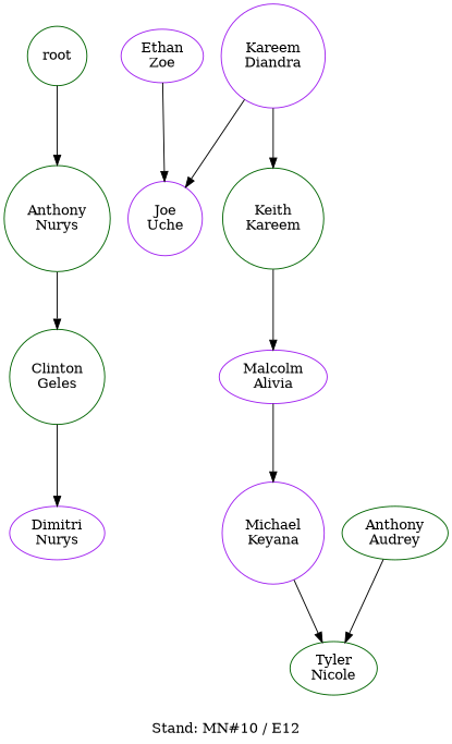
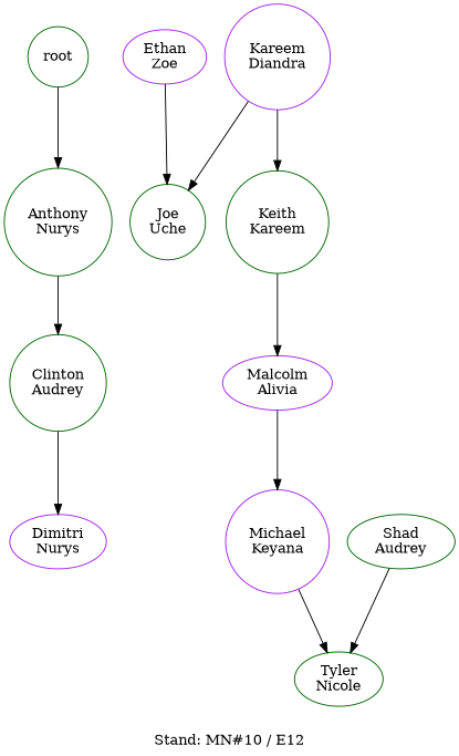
  digraph {
    label="Stand: MN#10 / E12"
    labelloc=b
    ranksep=0.8
    node [color=darkgreen shape=circle]
    n1 [label="Anthony\nNurys"]
-   n2 [label="Clinton\nGeles"]
+   n2 [label="Clinton\nAudrey"]
    n3 [color=purple label="Dimitri\nNurys" shape=ellipse]
    root
    n5 [color=purple label="Ethan\nZoe" shape=ellipse]
-   n6 [color=purple label="Joe\nUche"]
+   n6 [label="Joe\nUche"]
    n7 [color=purple label="Kareem\nDiandra"]
    n8 [label="Keith\nKareem"]
    n9 [color=purple label="Malcolm\nAlivia" shape=ellipse]
    n10 [color=purple label="Michael\nKeyana"]
    n11 [label="Tyler\nNicole" shape=ellipse]
-   n12 [label="Anthony\nAudrey" shape=ellipse]
+   n12 [label="Shad\nAudrey" shape=ellipse]
    n1 -> n2
    n2 -> n3
    root -> n1
    n5 -> n6
    n7 -> n6
    n7 -> n8
    n8 -> n9
    n9 -> n10
    n10 -> n11
    n12 -> n11
  }
